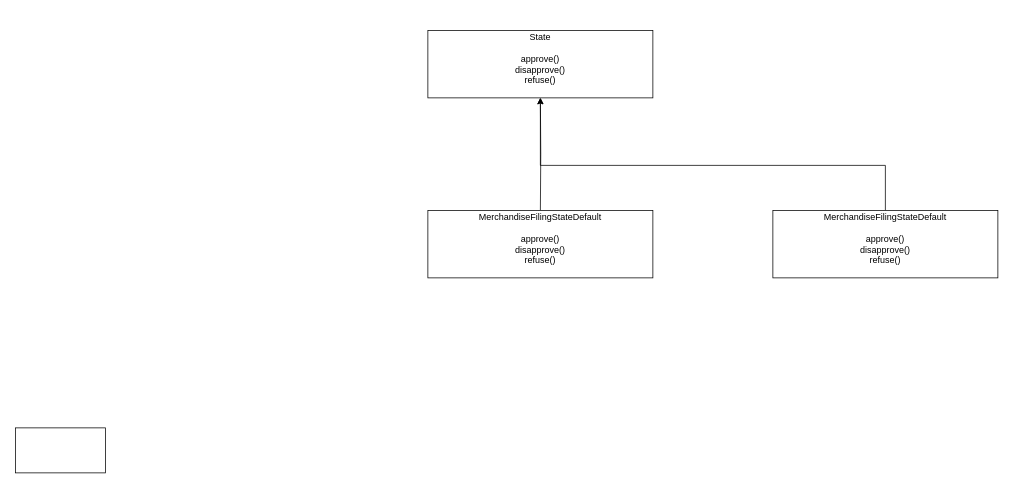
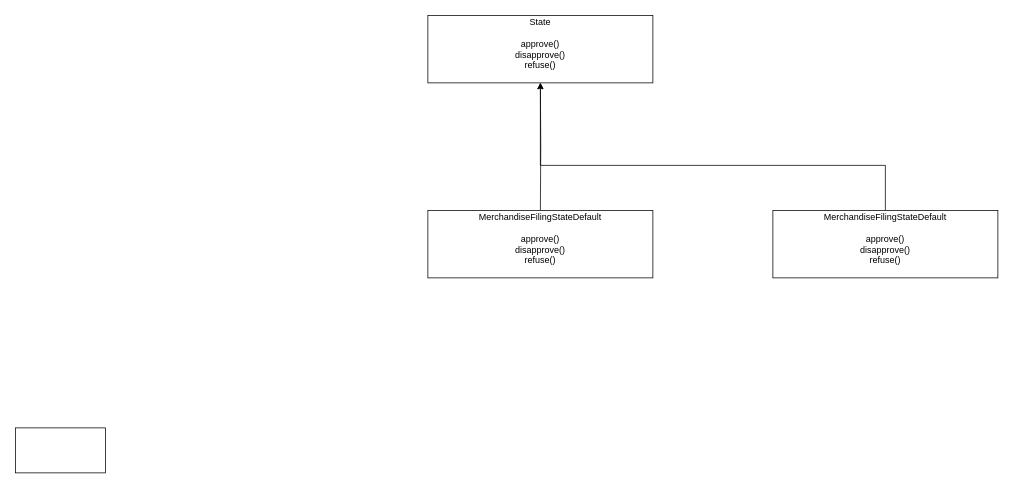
  <mxCell id="0" />
  <mxCell id="1" parent="0" />
- <mxCell id="2" value="&lt;span style=&quot;background-color: initial;&quot;&gt;State&lt;br&gt;&lt;br&gt;approve()&lt;br&gt;disapprove()&lt;br&gt;refuse()&lt;br&gt;&lt;br&gt;&lt;/span&gt;" style="rounded=0;whiteSpace=wrap;html=1;" vertex="1" parent="1"><mxGeometry x="570" y="40" width="300" height="90" as="geometry" /></mxCell>
+ <mxCell id="2" value="&lt;span style=&quot;background-color: initial;&quot;&gt;State&lt;br&gt;&lt;br&gt;approve()&lt;br&gt;disapprove()&lt;br&gt;refuse()&lt;br&gt;&lt;br&gt;&lt;/span&gt;" style="rounded=0;whiteSpace=wrap;html=1;" vertex="1" parent="1"><mxGeometry x="570" y="20" width="300" height="90" as="geometry" /></mxCell>
  <mxCell id="3" style="edgeStyle=orthogonalEdgeStyle;rounded=0;orthogonalLoop=1;jettySize=auto;html=1;entryX=0.5;entryY=1;entryDx=0;entryDy=0;" edge="1" parent="1" target="2"><mxGeometry relative="1" as="geometry"><mxPoint x="720" y="280" as="sourcePoint" /></mxGeometry></mxCell>
  <mxCell id="4" value="" style="rounded=0;whiteSpace=wrap;html=1;" vertex="1" parent="1"><mxGeometry x="20" y="570" width="120" height="60" as="geometry" /></mxCell>
  <mxCell id="5" value="MerchandiseFilingStateDefault&lt;span style=&quot;background-color: initial;&quot;&gt;&lt;br&gt;&lt;br&gt;approve()&lt;br&gt;disapprove()&lt;br&gt;refuse()&lt;br&gt;&lt;br&gt;&lt;/span&gt;" style="rounded=0;whiteSpace=wrap;html=1;" vertex="1" parent="1"><mxGeometry x="570" y="280" width="300" height="90" as="geometry" /></mxCell>
  <mxCell id="6" style="edgeStyle=orthogonalEdgeStyle;rounded=0;orthogonalLoop=1;jettySize=auto;html=1;entryX=0.5;entryY=1;entryDx=0;entryDy=0;" edge="1" parent="1" source="7" target="2"><mxGeometry relative="1" as="geometry"><Array as="points"><mxPoint x="1180" y="220" /><mxPoint x="720" y="220" /></Array></mxGeometry></mxCell>
  <mxCell id="7" value="MerchandiseFilingStateDefault&lt;span style=&quot;background-color: initial;&quot;&gt;&lt;br&gt;&lt;br&gt;approve()&lt;br&gt;disapprove()&lt;br&gt;refuse()&lt;br&gt;&lt;br&gt;&lt;/span&gt;" style="rounded=0;whiteSpace=wrap;html=1;" vertex="1" parent="1"><mxGeometry x="1030" y="280" width="300" height="90" as="geometry" /></mxCell>
